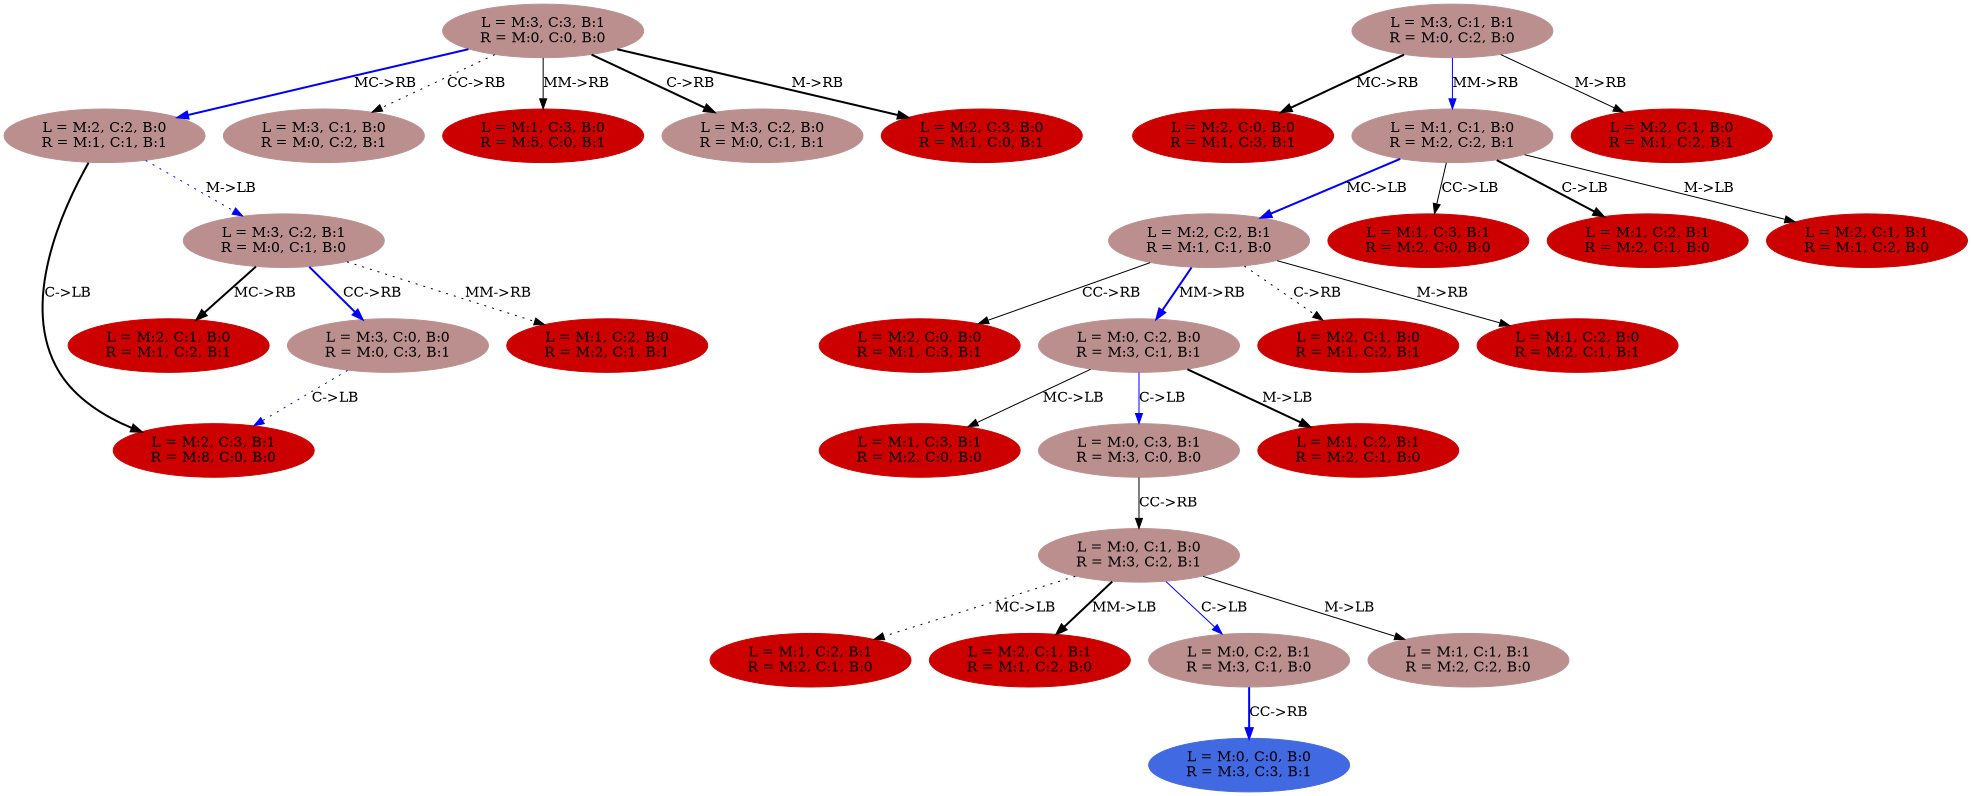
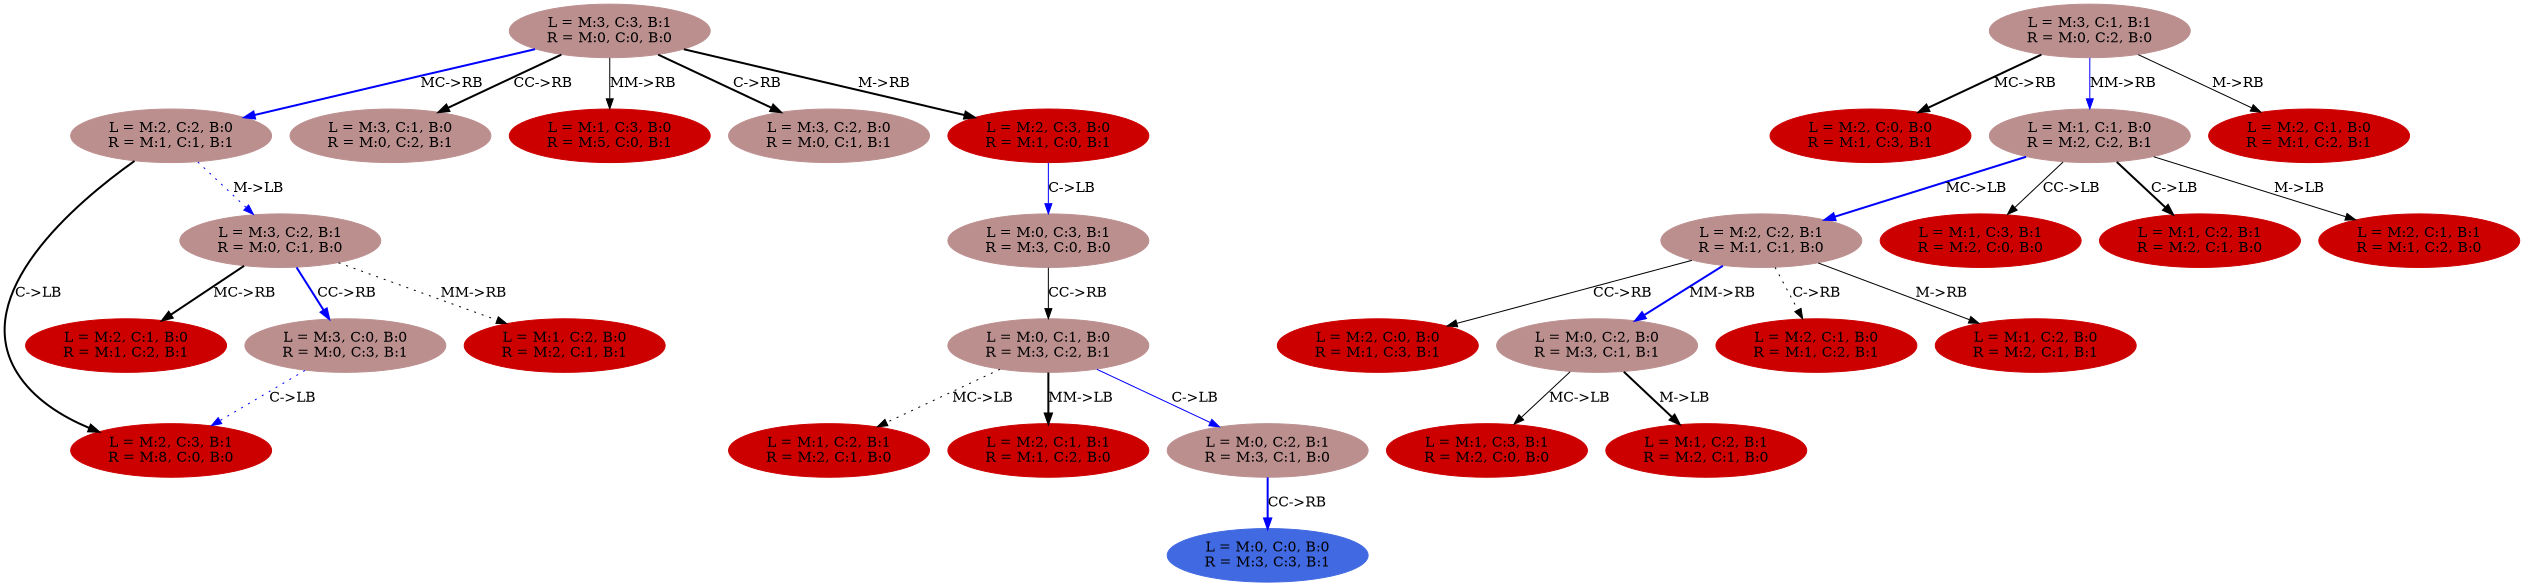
  digraph {
    rankdir=TB
    node [color=red3 style=filled]
    edge [style=bold]
    n1 [color=rosybrown label=<L = M:3, C:3, B:1<BR/>R = M:0, C:0, B:0>]
    n2 [color=rosybrown label=<L = M:2, C:2, B:0<BR/>R = M:1, C:1, B:1>]
    n3 [color=rosybrown label=<L = M:3, C:1, B:0<BR/>R = M:0, C:2, B:1>]
    n4 [label=<L = M:1, C:3, B:0<BR/>R = M:5, C:0, B:1>]
    n5 [color=rosybrown label=<L = M:3, C:2, B:0<BR/>R = M:0, C:1, B:1>]
    n6 [label=<L = M:2, C:3, B:0<BR/>R = M:1, C:0, B:1>]
    n7 [label=<L = M:2, C:3, B:1<BR/>R = M:8, C:0, B:0>]
    n8 [color=rosybrown label=<L = M:3, C:2, B:1<BR/>R = M:0, C:1, B:0>]
    n9 [label=<L = M:2, C:1, B:0<BR/>R = M:1, C:2, B:1>]
    n10 [color=rosybrown label=<L = M:3, C:0, B:0<BR/>R = M:0, C:3, B:1>]
    n11 [label=<L = M:1, C:2, B:0<BR/>R = M:2, C:1, B:1>]
    n12 [color=rosybrown label=<L = M:3, C:1, B:1<BR/>R = M:0, C:2, B:0>]
    n13 [label=<L = M:2, C:0, B:0<BR/>R = M:1, C:3, B:1>]
    n14 [color=rosybrown label=<L = M:1, C:1, B:0<BR/>R = M:2, C:2, B:1>]
    n15 [label=<L = M:2, C:1, B:0<BR/>R = M:1, C:2, B:1>]
    n16 [color=rosybrown label=<L = M:2, C:2, B:1<BR/>R = M:1, C:1, B:0>]
    n17 [label=<L = M:1, C:3, B:1<BR/>R = M:2, C:0, B:0>]
    n18 [label=<L = M:1, C:2, B:1<BR/>R = M:2, C:1, B:0>]
    n19 [label=<L = M:2, C:1, B:1<BR/>R = M:1, C:2, B:0>]
    n20 [label=<L = M:2, C:0, B:0<BR/>R = M:1, C:3, B:1>]
    n21 [color=rosybrown label=<L = M:0, C:2, B:0<BR/>R = M:3, C:1, B:1>]
    n22 [label=<L = M:2, C:1, B:0<BR/>R = M:1, C:2, B:1>]
    n23 [label=<L = M:1, C:2, B:0<BR/>R = M:2, C:1, B:1>]
    n24 [label=<L = M:1, C:3, B:1<BR/>R = M:2, C:0, B:0>]
    n25 [color=rosybrown label=<L = M:0, C:3, B:1<BR/>R = M:3, C:0, B:0>]
    n26 [label=<L = M:1, C:2, B:1<BR/>R = M:2, C:1, B:0>]
    n27 [color=rosybrown label=<L = M:0, C:1, B:0<BR/>R = M:3, C:2, B:1>]
    n28 [label=<L = M:1, C:2, B:1<BR/>R = M:2, C:1, B:0>]
    n29 [label=<L = M:2, C:1, B:1<BR/>R = M:1, C:2, B:0>]
    n30 [color=rosybrown label=<L = M:0, C:2, B:1<BR/>R = M:3, C:1, B:0>]
-   n31 [color=rosybrown label=<L = M:1, C:1, B:1<BR/>R = M:2, C:2, B:0>]
    n32 [color=royalblue label=<L = M:0, C:0, B:0<BR/>R = M:3, C:3, B:1>]
    n1 -> n2 [color=blue label="MC->RB"]
-   n1 -> n3 [label="CC->RB" style=dotted]
+   n1 -> n3 [label="CC->RB"]
    n1 -> n4 [label="MM->RB" style=solid]
    n1 -> n5 [label="C->RB"]
    n1 -> n6 [label="M->RB"]
    n2 -> n7 [label="C->LB"]
    n2 -> n8 [color=blue label="M->LB" style=dotted]
    n8 -> n9 [label="MC->RB"]
    n8 -> n10 [color=blue label="CC->RB"]
    n8 -> n11 [label="MM->RB" style=dotted]
    n10 -> n7 [color=blue label="C->LB" style=dotted]
    n12 -> n13 [label="MC->RB"]
    n12 -> n14 [color=blue label="MM->RB" style=solid]
    n12 -> n15 [label="M->RB" style=solid]
    n14 -> n16 [color=blue label="MC->LB"]
    n14 -> n17 [label="CC->LB" style=solid]
    n14 -> n18 [label="C->LB"]
    n14 -> n19 [label="M->LB" style=solid]
    n16 -> n20 [label="CC->RB" style=solid]
    n16 -> n21 [color=blue label="MM->RB"]
    n16 -> n22 [label="C->RB" style=dotted]
    n16 -> n23 [label="M->RB" style=solid]
    n21 -> n24 [label="MC->LB" style=solid]
-   n21 -> n25 [color=blue label="C->LB" style=solid]
+   n6 -> n25 [color=blue label="C->LB" style=solid]
    n21 -> n26 [label="M->LB"]
    n25 -> n27 [color=black label="CC->RB" style=solid]
    n27 -> n28 [label="MC->LB" style=dotted]
    n27 -> n29 [label="MM->LB"]
    n27 -> n30 [color=blue label="C->LB" style=solid]
-   n27 -> n31 [label="M->LB" style=solid]
    n30 -> n32 [color=blue label="CC->RB"]
  }
